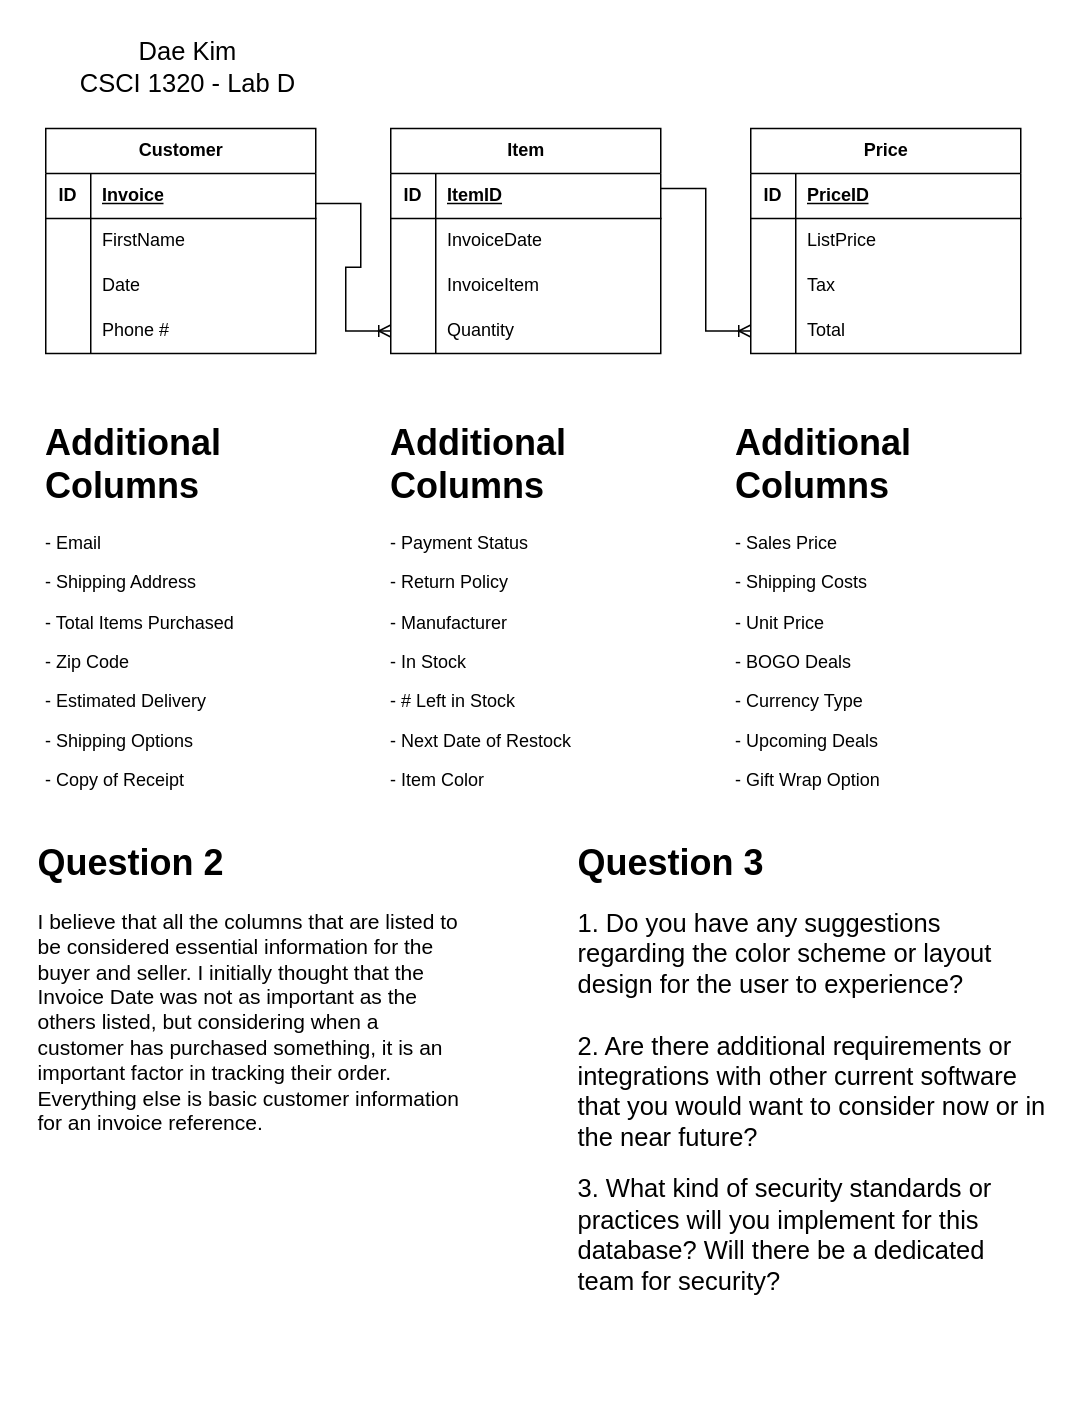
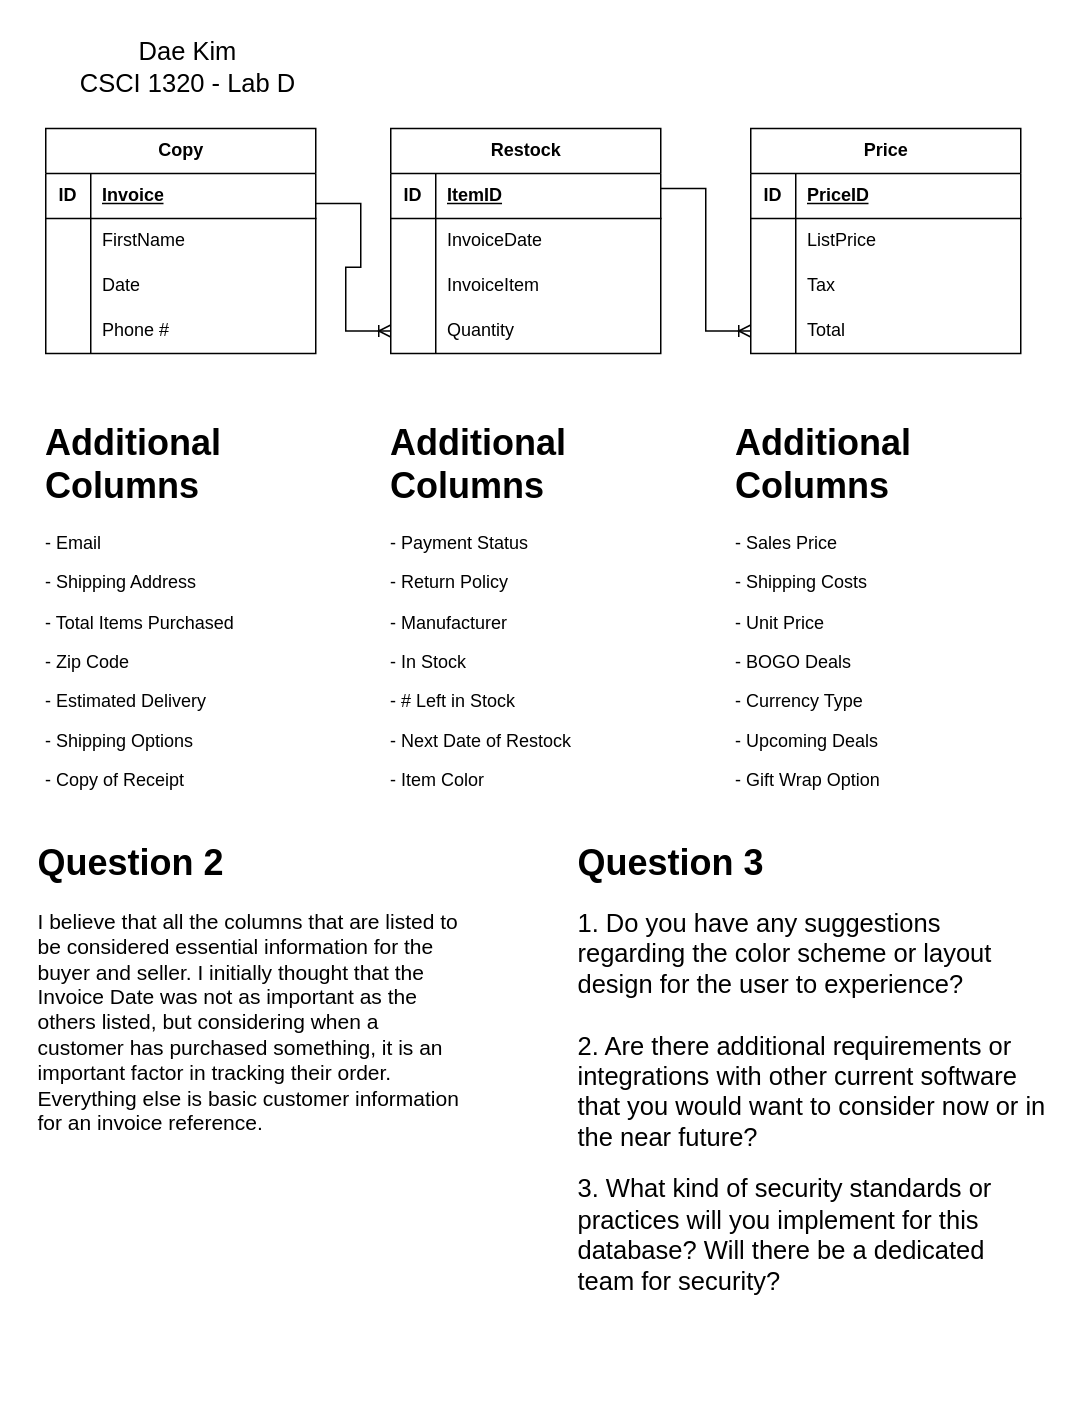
  <mxCell id="0" />
  <mxCell id="1" parent="0" />
- <mxCell id="2" value="Customer" style="shape=table;startSize=30;container=1;collapsible=1;childLayout=tableLayout;fixedRows=1;rowLines=0;fontStyle=1;align=center;resizeLast=1;html=1;" vertex="1" parent="1"><mxGeometry x="30" y="85" width="180" height="150" as="geometry" /></mxCell>
+ <mxCell id="2" value="Copy" style="shape=table;startSize=30;container=1;collapsible=1;childLayout=tableLayout;fixedRows=1;rowLines=0;fontStyle=1;align=center;resizeLast=1;html=1;" vertex="1" parent="1"><mxGeometry x="30" y="85" width="180" height="150" as="geometry" /></mxCell>
  <mxCell id="3" value="" style="shape=tableRow;horizontal=0;startSize=0;swimlaneHead=0;swimlaneBody=0;fillColor=none;collapsible=0;dropTarget=0;points=[[0,0.5],[1,0.5]];portConstraint=eastwest;top=0;left=0;right=0;bottom=1;" vertex="1" parent="2"><mxGeometry y="30" width="180" height="30" as="geometry" /></mxCell>
  <mxCell id="4" value="ID" style="shape=partialRectangle;connectable=0;fillColor=none;top=0;left=0;bottom=0;right=0;fontStyle=1;overflow=hidden;whiteSpace=wrap;html=1;" vertex="1" parent="3"><mxGeometry width="30" height="30" as="geometry"><mxRectangle width="30" height="30" as="alternateBounds" /></mxGeometry></mxCell>
  <mxCell id="5" value="Invoice" style="shape=partialRectangle;connectable=0;fillColor=none;top=0;left=0;bottom=0;right=0;align=left;spacingLeft=6;fontStyle=5;overflow=hidden;whiteSpace=wrap;html=1;" vertex="1" parent="3"><mxGeometry x="30" width="150" height="30" as="geometry"><mxRectangle width="150" height="30" as="alternateBounds" /></mxGeometry></mxCell>
  <mxCell id="6" value="" style="shape=tableRow;horizontal=0;startSize=0;swimlaneHead=0;swimlaneBody=0;fillColor=none;collapsible=0;dropTarget=0;points=[[0,0.5],[1,0.5]];portConstraint=eastwest;top=0;left=0;right=0;bottom=0;" vertex="1" parent="2"><mxGeometry y="60" width="180" height="30" as="geometry" /></mxCell>
  <mxCell id="7" value="" style="shape=partialRectangle;connectable=0;fillColor=none;top=0;left=0;bottom=0;right=0;editable=1;overflow=hidden;whiteSpace=wrap;html=1;" vertex="1" parent="6"><mxGeometry width="30" height="30" as="geometry"><mxRectangle width="30" height="30" as="alternateBounds" /></mxGeometry></mxCell>
  <mxCell id="8" value="FirstName" style="shape=partialRectangle;connectable=0;fillColor=none;top=0;left=0;bottom=0;right=0;align=left;spacingLeft=6;overflow=hidden;whiteSpace=wrap;html=1;" vertex="1" parent="6"><mxGeometry x="30" width="150" height="30" as="geometry"><mxRectangle width="150" height="30" as="alternateBounds" /></mxGeometry></mxCell>
  <mxCell id="9" value="" style="shape=tableRow;horizontal=0;startSize=0;swimlaneHead=0;swimlaneBody=0;fillColor=none;collapsible=0;dropTarget=0;points=[[0,0.5],[1,0.5]];portConstraint=eastwest;top=0;left=0;right=0;bottom=0;" vertex="1" parent="2"><mxGeometry y="90" width="180" height="30" as="geometry" /></mxCell>
  <mxCell id="10" value="" style="shape=partialRectangle;connectable=0;fillColor=none;top=0;left=0;bottom=0;right=0;editable=1;overflow=hidden;whiteSpace=wrap;html=1;" vertex="1" parent="9"><mxGeometry width="30" height="30" as="geometry"><mxRectangle width="30" height="30" as="alternateBounds" /></mxGeometry></mxCell>
  <mxCell id="11" value="Date" style="shape=partialRectangle;connectable=0;fillColor=none;top=0;left=0;bottom=0;right=0;align=left;spacingLeft=6;overflow=hidden;whiteSpace=wrap;html=1;" vertex="1" parent="9"><mxGeometry x="30" width="150" height="30" as="geometry"><mxRectangle width="150" height="30" as="alternateBounds" /></mxGeometry></mxCell>
  <mxCell id="12" value="" style="shape=tableRow;horizontal=0;startSize=0;swimlaneHead=0;swimlaneBody=0;fillColor=none;collapsible=0;dropTarget=0;points=[[0,0.5],[1,0.5]];portConstraint=eastwest;top=0;left=0;right=0;bottom=0;" vertex="1" parent="2"><mxGeometry y="120" width="180" height="30" as="geometry" /></mxCell>
  <mxCell id="13" value="" style="shape=partialRectangle;connectable=0;fillColor=none;top=0;left=0;bottom=0;right=0;editable=1;overflow=hidden;whiteSpace=wrap;html=1;" vertex="1" parent="12"><mxGeometry width="30" height="30" as="geometry"><mxRectangle width="30" height="30" as="alternateBounds" /></mxGeometry></mxCell>
  <mxCell id="14" value="Phone #" style="shape=partialRectangle;connectable=0;fillColor=none;top=0;left=0;bottom=0;right=0;align=left;spacingLeft=6;overflow=hidden;whiteSpace=wrap;html=1;" vertex="1" parent="12"><mxGeometry x="30" width="150" height="30" as="geometry"><mxRectangle width="150" height="30" as="alternateBounds" /></mxGeometry></mxCell>
- <mxCell id="15" value="Item" style="shape=table;startSize=30;container=1;collapsible=1;childLayout=tableLayout;fixedRows=1;rowLines=0;fontStyle=1;align=center;resizeLast=1;html=1;" vertex="1" parent="1"><mxGeometry x="260" y="85" width="180" height="150" as="geometry" /></mxCell>
+ <mxCell id="15" value="Restock" style="shape=table;startSize=30;container=1;collapsible=1;childLayout=tableLayout;fixedRows=1;rowLines=0;fontStyle=1;align=center;resizeLast=1;html=1;" vertex="1" parent="1"><mxGeometry x="260" y="85" width="180" height="150" as="geometry" /></mxCell>
  <mxCell id="16" value="" style="shape=tableRow;horizontal=0;startSize=0;swimlaneHead=0;swimlaneBody=0;fillColor=none;collapsible=0;dropTarget=0;points=[[0,0.5],[1,0.5]];portConstraint=eastwest;top=0;left=0;right=0;bottom=1;" vertex="1" parent="15"><mxGeometry y="30" width="180" height="30" as="geometry" /></mxCell>
  <mxCell id="17" value="ID" style="shape=partialRectangle;connectable=0;fillColor=none;top=0;left=0;bottom=0;right=0;fontStyle=1;overflow=hidden;whiteSpace=wrap;html=1;" vertex="1" parent="16"><mxGeometry width="30" height="30" as="geometry"><mxRectangle width="30" height="30" as="alternateBounds" /></mxGeometry></mxCell>
  <mxCell id="18" value="ItemID" style="shape=partialRectangle;connectable=0;fillColor=none;top=0;left=0;bottom=0;right=0;align=left;spacingLeft=6;fontStyle=5;overflow=hidden;whiteSpace=wrap;html=1;" vertex="1" parent="16"><mxGeometry x="30" width="150" height="30" as="geometry"><mxRectangle width="150" height="30" as="alternateBounds" /></mxGeometry></mxCell>
  <mxCell id="19" value="" style="shape=tableRow;horizontal=0;startSize=0;swimlaneHead=0;swimlaneBody=0;fillColor=none;collapsible=0;dropTarget=0;points=[[0,0.5],[1,0.5]];portConstraint=eastwest;top=0;left=0;right=0;bottom=0;" vertex="1" parent="15"><mxGeometry y="60" width="180" height="30" as="geometry" /></mxCell>
  <mxCell id="20" value="" style="shape=partialRectangle;connectable=0;fillColor=none;top=0;left=0;bottom=0;right=0;editable=1;overflow=hidden;whiteSpace=wrap;html=1;" vertex="1" parent="19"><mxGeometry width="30" height="30" as="geometry"><mxRectangle width="30" height="30" as="alternateBounds" /></mxGeometry></mxCell>
  <mxCell id="21" value="InvoiceDate" style="shape=partialRectangle;connectable=0;fillColor=none;top=0;left=0;bottom=0;right=0;align=left;spacingLeft=6;overflow=hidden;whiteSpace=wrap;html=1;" vertex="1" parent="19"><mxGeometry x="30" width="150" height="30" as="geometry"><mxRectangle width="150" height="30" as="alternateBounds" /></mxGeometry></mxCell>
  <mxCell id="22" value="" style="shape=tableRow;horizontal=0;startSize=0;swimlaneHead=0;swimlaneBody=0;fillColor=none;collapsible=0;dropTarget=0;points=[[0,0.5],[1,0.5]];portConstraint=eastwest;top=0;left=0;right=0;bottom=0;" vertex="1" parent="15"><mxGeometry y="90" width="180" height="30" as="geometry" /></mxCell>
  <mxCell id="23" value="" style="shape=partialRectangle;connectable=0;fillColor=none;top=0;left=0;bottom=0;right=0;editable=1;overflow=hidden;whiteSpace=wrap;html=1;" vertex="1" parent="22"><mxGeometry width="30" height="30" as="geometry"><mxRectangle width="30" height="30" as="alternateBounds" /></mxGeometry></mxCell>
  <mxCell id="24" value="InvoiceItem" style="shape=partialRectangle;connectable=0;fillColor=none;top=0;left=0;bottom=0;right=0;align=left;spacingLeft=6;overflow=hidden;whiteSpace=wrap;html=1;" vertex="1" parent="22"><mxGeometry x="30" width="150" height="30" as="geometry"><mxRectangle width="150" height="30" as="alternateBounds" /></mxGeometry></mxCell>
  <mxCell id="25" value="" style="shape=tableRow;horizontal=0;startSize=0;swimlaneHead=0;swimlaneBody=0;fillColor=none;collapsible=0;dropTarget=0;points=[[0,0.5],[1,0.5]];portConstraint=eastwest;top=0;left=0;right=0;bottom=0;" vertex="1" parent="15"><mxGeometry y="120" width="180" height="30" as="geometry" /></mxCell>
  <mxCell id="26" value="" style="shape=partialRectangle;connectable=0;fillColor=none;top=0;left=0;bottom=0;right=0;editable=1;overflow=hidden;whiteSpace=wrap;html=1;" vertex="1" parent="25"><mxGeometry width="30" height="30" as="geometry"><mxRectangle width="30" height="30" as="alternateBounds" /></mxGeometry></mxCell>
  <mxCell id="27" value="Quantity" style="shape=partialRectangle;connectable=0;fillColor=none;top=0;left=0;bottom=0;right=0;align=left;spacingLeft=6;overflow=hidden;whiteSpace=wrap;html=1;" vertex="1" parent="25"><mxGeometry x="30" width="150" height="30" as="geometry"><mxRectangle width="150" height="30" as="alternateBounds" /></mxGeometry></mxCell>
  <mxCell id="28" value="Price" style="shape=table;startSize=30;container=1;collapsible=1;childLayout=tableLayout;fixedRows=1;rowLines=0;fontStyle=1;align=center;resizeLast=1;html=1;" vertex="1" parent="1"><mxGeometry x="500" y="85" width="180" height="150" as="geometry" /></mxCell>
  <mxCell id="29" value="" style="shape=tableRow;horizontal=0;startSize=0;swimlaneHead=0;swimlaneBody=0;fillColor=none;collapsible=0;dropTarget=0;points=[[0,0.5],[1,0.5]];portConstraint=eastwest;top=0;left=0;right=0;bottom=1;" vertex="1" parent="28"><mxGeometry y="30" width="180" height="30" as="geometry" /></mxCell>
  <mxCell id="30" value="ID" style="shape=partialRectangle;connectable=0;fillColor=none;top=0;left=0;bottom=0;right=0;fontStyle=1;overflow=hidden;whiteSpace=wrap;html=1;" vertex="1" parent="29"><mxGeometry width="30" height="30" as="geometry"><mxRectangle width="30" height="30" as="alternateBounds" /></mxGeometry></mxCell>
  <mxCell id="31" value="PriceID" style="shape=partialRectangle;connectable=0;fillColor=none;top=0;left=0;bottom=0;right=0;align=left;spacingLeft=6;fontStyle=5;overflow=hidden;whiteSpace=wrap;html=1;" vertex="1" parent="29"><mxGeometry x="30" width="150" height="30" as="geometry"><mxRectangle width="150" height="30" as="alternateBounds" /></mxGeometry></mxCell>
  <mxCell id="32" value="" style="shape=tableRow;horizontal=0;startSize=0;swimlaneHead=0;swimlaneBody=0;fillColor=none;collapsible=0;dropTarget=0;points=[[0,0.5],[1,0.5]];portConstraint=eastwest;top=0;left=0;right=0;bottom=0;" vertex="1" parent="28"><mxGeometry y="60" width="180" height="30" as="geometry" /></mxCell>
  <mxCell id="33" value="" style="shape=partialRectangle;connectable=0;fillColor=none;top=0;left=0;bottom=0;right=0;editable=1;overflow=hidden;whiteSpace=wrap;html=1;" vertex="1" parent="32"><mxGeometry width="30" height="30" as="geometry"><mxRectangle width="30" height="30" as="alternateBounds" /></mxGeometry></mxCell>
  <mxCell id="34" value="ListPrice" style="shape=partialRectangle;connectable=0;fillColor=none;top=0;left=0;bottom=0;right=0;align=left;spacingLeft=6;overflow=hidden;whiteSpace=wrap;html=1;" vertex="1" parent="32"><mxGeometry x="30" width="150" height="30" as="geometry"><mxRectangle width="150" height="30" as="alternateBounds" /></mxGeometry></mxCell>
  <mxCell id="35" value="" style="shape=tableRow;horizontal=0;startSize=0;swimlaneHead=0;swimlaneBody=0;fillColor=none;collapsible=0;dropTarget=0;points=[[0,0.5],[1,0.5]];portConstraint=eastwest;top=0;left=0;right=0;bottom=0;" vertex="1" parent="28"><mxGeometry y="90" width="180" height="30" as="geometry" /></mxCell>
  <mxCell id="36" value="" style="shape=partialRectangle;connectable=0;fillColor=none;top=0;left=0;bottom=0;right=0;editable=1;overflow=hidden;whiteSpace=wrap;html=1;" vertex="1" parent="35"><mxGeometry width="30" height="30" as="geometry"><mxRectangle width="30" height="30" as="alternateBounds" /></mxGeometry></mxCell>
  <mxCell id="37" value="Tax" style="shape=partialRectangle;connectable=0;fillColor=none;top=0;left=0;bottom=0;right=0;align=left;spacingLeft=6;overflow=hidden;whiteSpace=wrap;html=1;" vertex="1" parent="35"><mxGeometry x="30" width="150" height="30" as="geometry"><mxRectangle width="150" height="30" as="alternateBounds" /></mxGeometry></mxCell>
  <mxCell id="38" value="" style="shape=tableRow;horizontal=0;startSize=0;swimlaneHead=0;swimlaneBody=0;fillColor=none;collapsible=0;dropTarget=0;points=[[0,0.5],[1,0.5]];portConstraint=eastwest;top=0;left=0;right=0;bottom=0;" vertex="1" parent="28"><mxGeometry y="120" width="180" height="30" as="geometry" /></mxCell>
  <mxCell id="39" value="" style="shape=partialRectangle;connectable=0;fillColor=none;top=0;left=0;bottom=0;right=0;editable=1;overflow=hidden;whiteSpace=wrap;html=1;" vertex="1" parent="38"><mxGeometry width="30" height="30" as="geometry"><mxRectangle width="30" height="30" as="alternateBounds" /></mxGeometry></mxCell>
  <mxCell id="40" value="Total" style="shape=partialRectangle;connectable=0;fillColor=none;top=0;left=0;bottom=0;right=0;align=left;spacingLeft=6;overflow=hidden;whiteSpace=wrap;html=1;" vertex="1" parent="38"><mxGeometry x="30" width="150" height="30" as="geometry"><mxRectangle width="150" height="30" as="alternateBounds" /></mxGeometry></mxCell>
  <mxCell id="41" value="&lt;h1&gt;Additional Columns&lt;br&gt;&lt;/h1&gt;&lt;p&gt;- Email&lt;/p&gt;&lt;p&gt;- Shipping Address&lt;/p&gt;&lt;p&gt;- Total Items Purchased&lt;/p&gt;&lt;p&gt;- Zip Code&lt;/p&gt;&lt;p&gt;- Estimated Delivery&lt;/p&gt;&lt;p&gt;- Shipping Options&lt;/p&gt;&lt;p&gt;- Copy of Receipt&lt;br&gt;&lt;/p&gt;" style="text;html=1;strokeColor=none;fillColor=none;spacing=5;spacingTop=-20;whiteSpace=wrap;overflow=hidden;rounded=0;" vertex="1" parent="1"><mxGeometry x="25" y="275" width="190" height="280" as="geometry" /></mxCell>
  <mxCell id="42" value="&lt;h1&gt;Additional Columns&lt;br&gt;&lt;/h1&gt;&lt;p&gt;- Payment Status&lt;br&gt;&lt;/p&gt;&lt;p&gt;- Return Policy&lt;br&gt;&lt;/p&gt;&lt;p&gt;- Manufacturer&lt;br&gt;&lt;/p&gt;&lt;p&gt;- In Stock&lt;/p&gt;&lt;p&gt;- # Left in Stock&lt;br&gt;&lt;/p&gt;&lt;p&gt;- Next Date of Restock&lt;br&gt;&lt;/p&gt;&lt;p&gt;- Item Color&lt;br&gt;&lt;/p&gt;" style="text;html=1;strokeColor=none;fillColor=none;spacing=5;spacingTop=-20;whiteSpace=wrap;overflow=hidden;rounded=0;" vertex="1" parent="1"><mxGeometry x="255" y="275" width="190" height="290" as="geometry" /></mxCell>
  <mxCell id="43" value="&lt;h1&gt;Additional Columns&lt;br&gt;&lt;/h1&gt;&lt;p&gt;- Sales Price&lt;br&gt;&lt;/p&gt;&lt;p&gt;- Shipping Costs&lt;br&gt;&lt;/p&gt;&lt;p&gt;- Unit Price&lt;br&gt;&lt;/p&gt;&lt;p&gt;- BOGO Deals&lt;/p&gt;&lt;p&gt;- Currency Type&lt;br&gt;&lt;/p&gt;&lt;p&gt;- Upcoming Deals&lt;br&gt;&lt;/p&gt;&lt;p&gt;- Gift Wrap Option&lt;br&gt;&lt;/p&gt;" style="text;html=1;strokeColor=none;fillColor=none;spacing=5;spacingTop=-20;whiteSpace=wrap;overflow=hidden;rounded=0;" vertex="1" parent="1"><mxGeometry x="485" y="275" width="190" height="290" as="geometry" /></mxCell>
  <mxCell id="44" value="&lt;div style=&quot;font-size: 17px;&quot;&gt;Dae Kim&lt;/div&gt;&lt;div style=&quot;font-size: 17px;&quot;&gt;CSCI 1320 - Lab D&lt;br style=&quot;font-size: 17px;&quot;&gt;&lt;/div&gt;" style="text;html=1;strokeColor=none;fillColor=none;align=center;verticalAlign=middle;whiteSpace=wrap;rounded=0;strokeWidth=3;fontSize=17;" vertex="1" parent="1"><mxGeometry x="40" y="20" width="170" height="50" as="geometry" /></mxCell>
  <mxCell id="45" value="&lt;h1&gt;Question 2&lt;br&gt;&lt;/h1&gt;&lt;p style=&quot;font-size: 14px;&quot;&gt;&lt;font style=&quot;font-size: 14px;&quot;&gt;I believe that all the columns that are listed to be considered essential information for the buyer and seller. I initially thought that the Invoice Date was not as important as the others listed, but considering when a customer has purchased something, it is an important factor in tracking their order. Everything else is basic customer information for an invoice reference.&lt;br&gt;&lt;/font&gt;&lt;/p&gt;" style="text;html=1;strokeColor=none;fillColor=none;spacing=5;spacingTop=-20;whiteSpace=wrap;overflow=hidden;rounded=0;" vertex="1" parent="1"><mxGeometry x="20" y="555" width="290" height="220" as="geometry" /></mxCell>
  <mxCell id="46" value="&lt;h1&gt;Question 3&lt;/h1&gt;&lt;div style=&quot;font-size: 17px;&quot;&gt;&lt;font style=&quot;font-size: 17px;&quot;&gt;1. Do you have any suggestions regarding the color scheme or layout design for the user to experience?&lt;br&gt;&lt;/font&gt;&lt;/div&gt;&lt;div style=&quot;font-size: 17px;&quot;&gt;&lt;font style=&quot;font-size: 17px;&quot;&gt;&lt;br&gt;&lt;/font&gt;&lt;/div&gt;&lt;div style=&quot;font-size: 17px;&quot;&gt;&lt;font style=&quot;font-size: 17px;&quot;&gt;2. Are there additional requirements or integrations with other current software that you would want to consider now or in the near future?&lt;br&gt;&lt;/font&gt;&lt;/div&gt;&lt;div&gt;&lt;br&gt;&lt;/div&gt;&lt;div style=&quot;font-size: 17px;&quot;&gt;&lt;font style=&quot;font-size: 17px;&quot;&gt;3. What kind of security standards or practices will you implement for this database? Will there be a dedicated team for security?&lt;br&gt;&lt;/font&gt;&lt;/div&gt;" style="text;html=1;strokeColor=none;fillColor=none;spacing=5;spacingTop=-20;whiteSpace=wrap;overflow=hidden;rounded=0;" vertex="1" parent="1"><mxGeometry x="380" y="555" width="320" height="360" as="geometry" /></mxCell>
  <mxCell id="47" value="" style="edgeStyle=entityRelationEdgeStyle;fontSize=12;html=1;endArrow=ERoneToMany;rounded=0;entryX=0;entryY=0.5;entryDx=0;entryDy=0;" edge="1" parent="1" target="25"><mxGeometry width="100" height="100" relative="1" as="geometry"><mxPoint x="210" y="135" as="sourcePoint" /><mxPoint x="300" y="35" as="targetPoint" /></mxGeometry></mxCell>
  <mxCell id="48" value="" style="edgeStyle=entityRelationEdgeStyle;fontSize=12;html=1;endArrow=ERoneToMany;rounded=0;" edge="1" parent="1" target="38"><mxGeometry width="100" height="100" relative="1" as="geometry"><mxPoint x="440" y="125" as="sourcePoint" /><mxPoint x="500" y="210" as="targetPoint" /></mxGeometry></mxCell>
